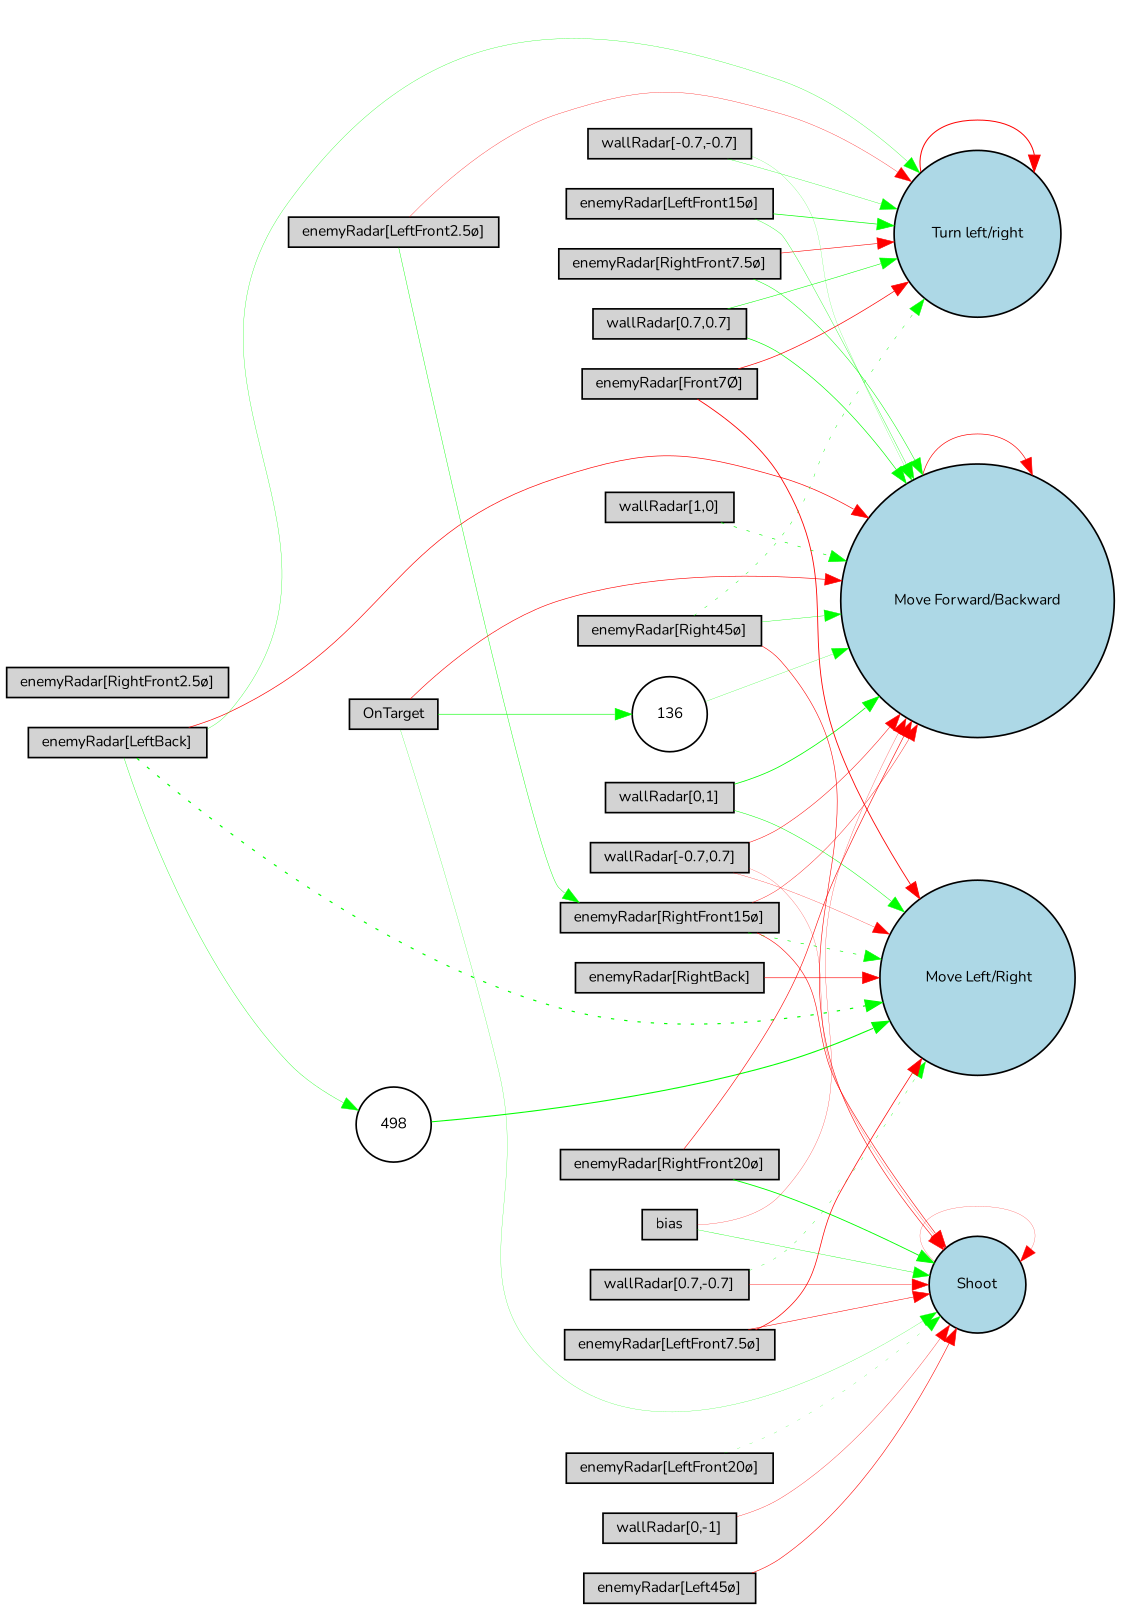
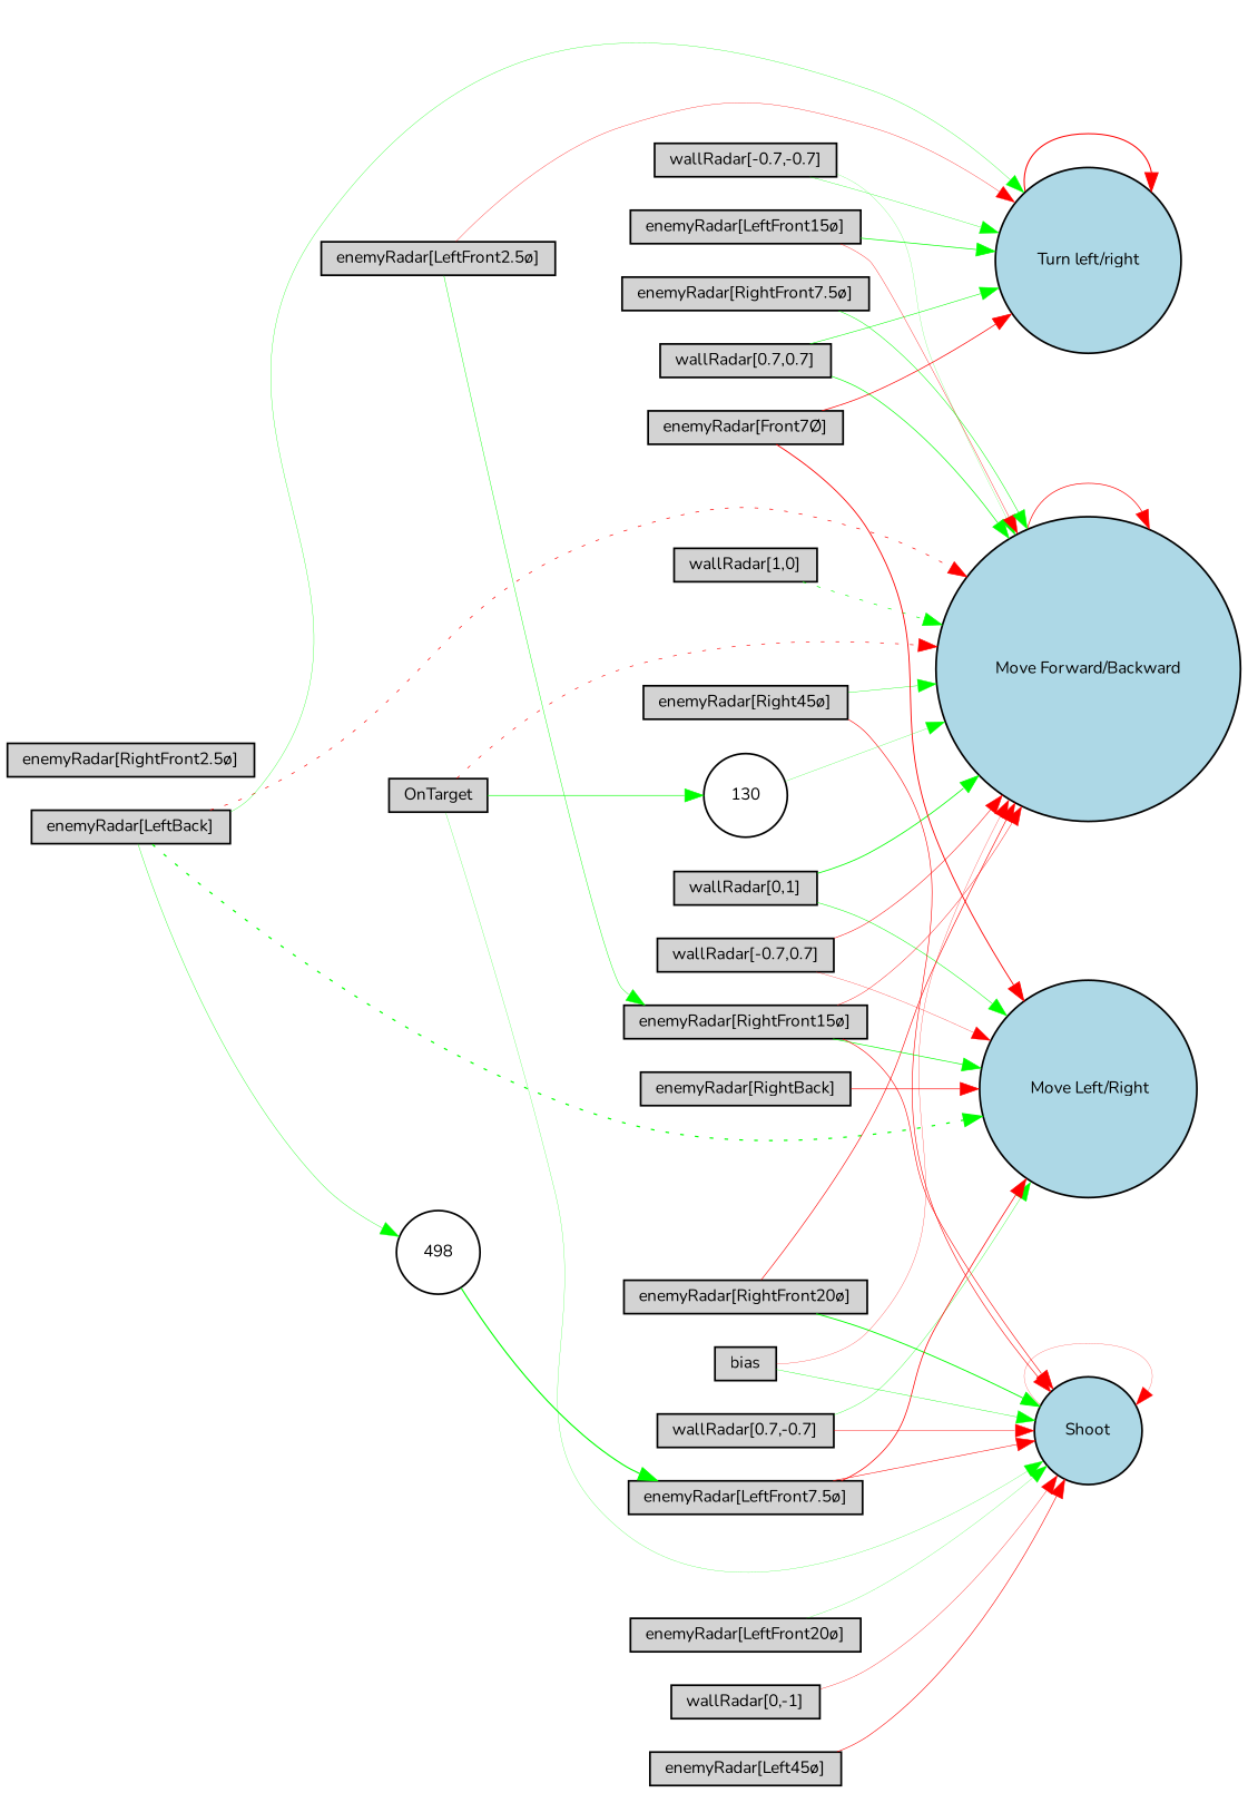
  digraph {
    fontname=Nunito
    rankdir=LR
    node [fillcolor=lightgray fontname=Nunito fontsize=9 shape=box style=filled]
    edge [color=green fontname=Nunito style=solid]
    "wallRadar[1,0]" [height=0.2 width=0.2]
    "Move Forward/Backward" [fillcolor=lightblue height=0.2 shape=circle width=0.2]
    "wallRadar[0,1]" [height=0.2 width=0.2]
    " Move Left/Right" [fillcolor=lightblue height=0.2 shape=circle width=0.2]
    Shoot [fillcolor=lightblue height=0.2 shape=circle width=0.2]
    "wallRadar[0,-1]" [height=0.2 width=0.2]
    "wallRadar[0.7,0.7]" [height=0.2 width=0.2]
    "Turn left/right" [fillcolor=lightblue height=0.2 shape=circle width=0.2]
    "wallRadar[-0.7,0.7]" [height=0.2 width=0.2]
    "wallRadar[-0.7,-0.7]" [height=0.2 width=0.2]
    "wallRadar[0.7,-0.7]" [height=0.2 width=0.2]
    "enemyRadar[RightBack]" [height=0.2 width=0.2]
    "enemyRadar[LeftBack]" [height=0.2 width=0.2]
    498 [fillcolor=white height=0.2 shape=circle width=0.2]
    "enemyRadar[Right45ø]" [height=0.2 width=0.2]
    "enemyRadar[Left45ø]" [height=0.2 width=0.2]
    "enemyRadar[RightFront20ø]" [height=0.2 width=0.2]
    "enemyRadar[LeftFront20ø]" [height=0.2 width=0.2]
    "enemyRadar[RightFront15ø]" [height=0.2 width=0.2]
    "enemyRadar[LeftFront15ø]" [height=0.2 width=0.2]
    "enemyRadar[RightFront7.5ø]" [height=0.2 width=0.2]
    "enemyRadar[LeftFront7.5ø]" [height=0.2 width=0.2]
    "enemyRadar[RightFront2.5ø]" [height=0.2 width=0.2]
    "enemyRadar[LeftFront2.5ø]" [height=0.2 width=0.2]
    "enemyRadar[Front7Ø]" [height=0.2 width=0.2]
    OnTarget [height=0.2 width=0.2]
-   130 [fillcolor=white height=0.2 shape=circle width=0.2 label=136]
+   130 [fillcolor=white height=0.2 shape=circle width=0.2]
    bias [height=0.2 width=0.2]
    "wallRadar[1,0]" -> "Move Forward/Backward" [penwidth=0.37744018770493915 style=dotted]
    "Move Forward/Backward" -> "Move Forward/Backward" [color=red penwidth=0.39559762750371286]
    "wallRadar[0,1]" -> "Move Forward/Backward" [penwidth=0.468786986653398]
    "wallRadar[0,1]" -> " Move Left/Right" [penwidth=0.2897898712249607]
    Shoot -> Shoot [color=red penwidth=0.1300198584533734]
    "wallRadar[0,-1]" -> Shoot [color=red penwidth=0.19681082580533749]
    "wallRadar[0.7,0.7]" -> "Move Forward/Backward" [penwidth=0.3837839721046643]
    "wallRadar[0.7,0.7]" -> "Turn left/right" [penwidth=0.3110336769327662]
    "Turn left/right" -> "Turn left/right" [color=red penwidth=0.6007376295825025]
    "wallRadar[-0.7,0.7]" -> "Move Forward/Backward" [color=red penwidth=0.29296913205001884]
    "wallRadar[-0.7,0.7]" -> " Move Left/Right" [color=red penwidth=0.16343086632328063]
-   "wallRadar[-0.7,0.7]" -> Shoot [color=red penwidth=0.12944496034335448]
    "wallRadar[-0.7,-0.7]" -> "Move Forward/Backward" [penwidth=0.10878229182302109]
    "wallRadar[-0.7,-0.7]" -> "Turn left/right" [penwidth=0.18620007069394784]
-   "wallRadar[0.7,-0.7]" -> " Move Left/Right" [penwidth=0.19230265834156515 style=dotted]
+   "wallRadar[0.7,-0.7]" -> " Move Left/Right" [penwidth=0.19230265834156515]
    "wallRadar[0.7,-0.7]" -> Shoot [color=red penwidth=0.23098647553684445]
    "enemyRadar[RightBack]" -> " Move Left/Right" [color=red penwidth=0.3826788090223605]
-   "enemyRadar[LeftBack]" -> "Move Forward/Backward" [color=red penwidth=0.3981240224470941]
+   "enemyRadar[LeftBack]" -> "Move Forward/Backward" [color=red penwidth=0.3981240224470941 style=dotted]
    "enemyRadar[LeftBack]" -> " Move Left/Right" [penwidth=0.6998310208234383 style=dotted]
    "enemyRadar[LeftBack]" -> "Turn left/right" [penwidth=0.18249140563580857]
    "enemyRadar[LeftBack]" -> 498 [penwidth=0.21141271201915804]
-   498 -> " Move Left/Right" [penwidth=0.6367868372806208]
+   498 -> "enemyRadar[LeftFront7.5ø]" [penwidth=0.6367868372806208]
    "enemyRadar[Right45ø]" -> "Move Forward/Backward" [penwidth=0.22132317667368911]
    "enemyRadar[Right45ø]" -> Shoot [color=red penwidth=0.3413882440483965]
-   "enemyRadar[Right45ø]" -> "Turn left/right" [penwidth=0.2460035726570564 style=dotted]
    "enemyRadar[Left45ø]" -> Shoot [color=red penwidth=0.3357742214695532]
    "enemyRadar[RightFront20ø]" -> "Move Forward/Backward" [color=red penwidth=0.3579309153554353]
    "enemyRadar[RightFront20ø]" -> Shoot [penwidth=0.5282587193348472]
-   "enemyRadar[LeftFront20ø]" -> Shoot [penwidth=0.13145218057828947 style=dotted]
+   "enemyRadar[LeftFront20ø]" -> Shoot [penwidth=0.13145218057828947]
    "enemyRadar[RightFront15ø]" -> "Move Forward/Backward" [color=red penwidth=0.23796399601584783]
-   "enemyRadar[RightFront15ø]" -> " Move Left/Right" [penwidth=0.3779296820486482 style=dotted]
+   "enemyRadar[RightFront15ø]" -> " Move Left/Right" [penwidth=0.3779296820486482]
    "enemyRadar[RightFront15ø]" -> Shoot [color=red penwidth=0.3441547990376917]
-   "enemyRadar[LeftFront15ø]" -> "Move Forward/Backward" [penwidth=0.2090939199267448]
+   "enemyRadar[LeftFront15ø]" -> "Move Forward/Backward" [color=red penwidth=0.2090939199267448]
    "enemyRadar[LeftFront15ø]" -> "Turn left/right" [penwidth=0.4089141871670139]
    "enemyRadar[RightFront7.5ø]" -> "Move Forward/Backward" [penwidth=0.29285450050338435]
-   "enemyRadar[RightFront7.5ø]" -> "Turn left/right" [color=red penwidth=0.3354402492951092]
    "enemyRadar[LeftFront7.5ø]" -> " Move Left/Right" [color=red penwidth=0.42991505869801616]
    "enemyRadar[LeftFront7.5ø]" -> Shoot [color=red penwidth=0.30452158001373253]
    "enemyRadar[LeftFront2.5ø]" -> "Turn left/right" [color=red penwidth=0.19180234439759086]
    "enemyRadar[LeftFront2.5ø]" -> "enemyRadar[RightFront15ø]" [penwidth=0.24598387446136769]
    "enemyRadar[Front7Ø]" -> " Move Left/Right" [color=red penwidth=0.5091301522010708]
    "enemyRadar[Front7Ø]" -> "Turn left/right" [color=red penwidth=0.41668557727912137]
-   OnTarget -> "Move Forward/Backward" [color=red penwidth=0.3658833156809229]
+   OnTarget -> "Move Forward/Backward" [color=red penwidth=0.3658833156809229 style=dotted]
    OnTarget -> Shoot [penwidth=0.13740105971129019]
    OnTarget -> 130 [penwidth=0.3511234501019659]
    130 -> "Move Forward/Backward" [penwidth=0.1490888379541498]
    bias -> "Move Forward/Backward" [color=red penwidth=0.1511630230313234]
    bias -> Shoot [penwidth=0.21556344660389165]
  }
